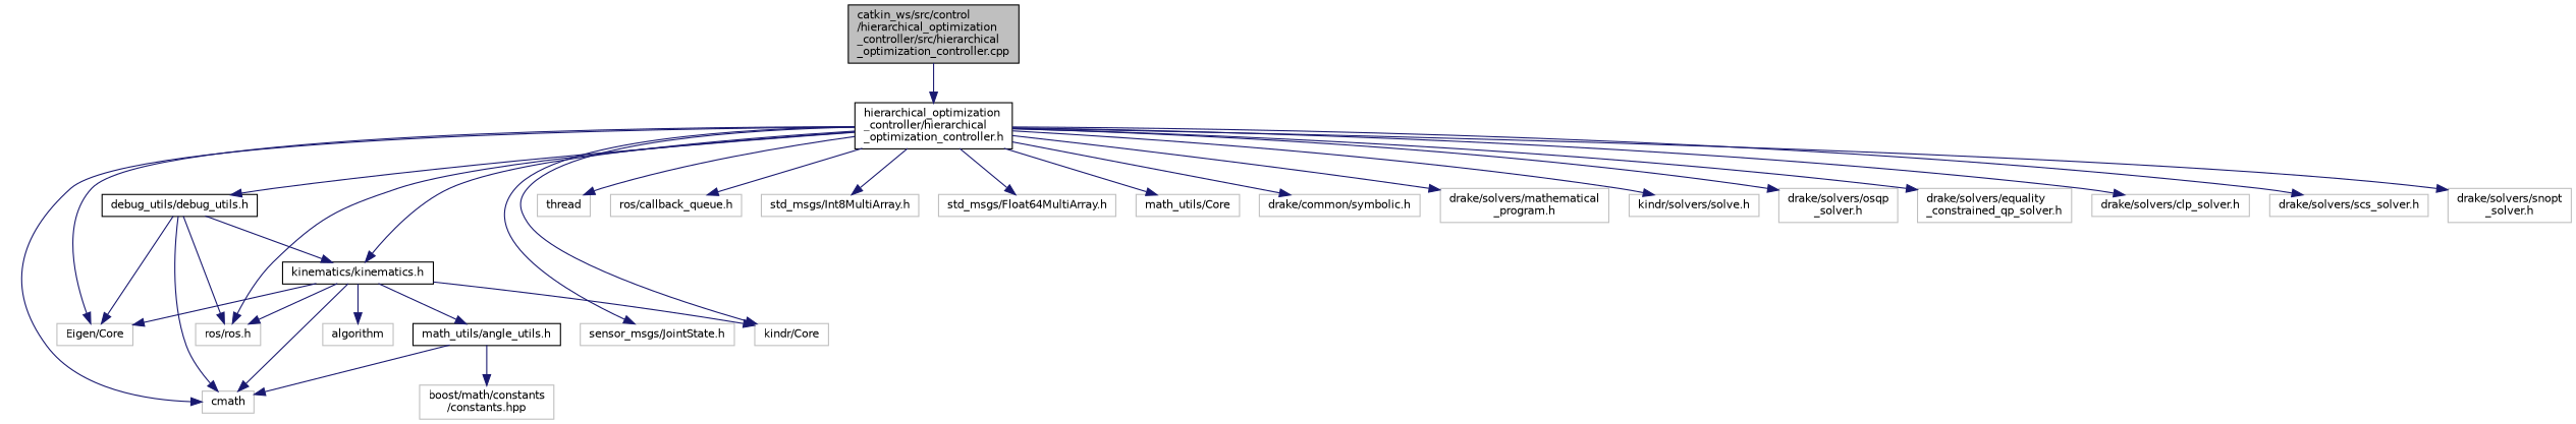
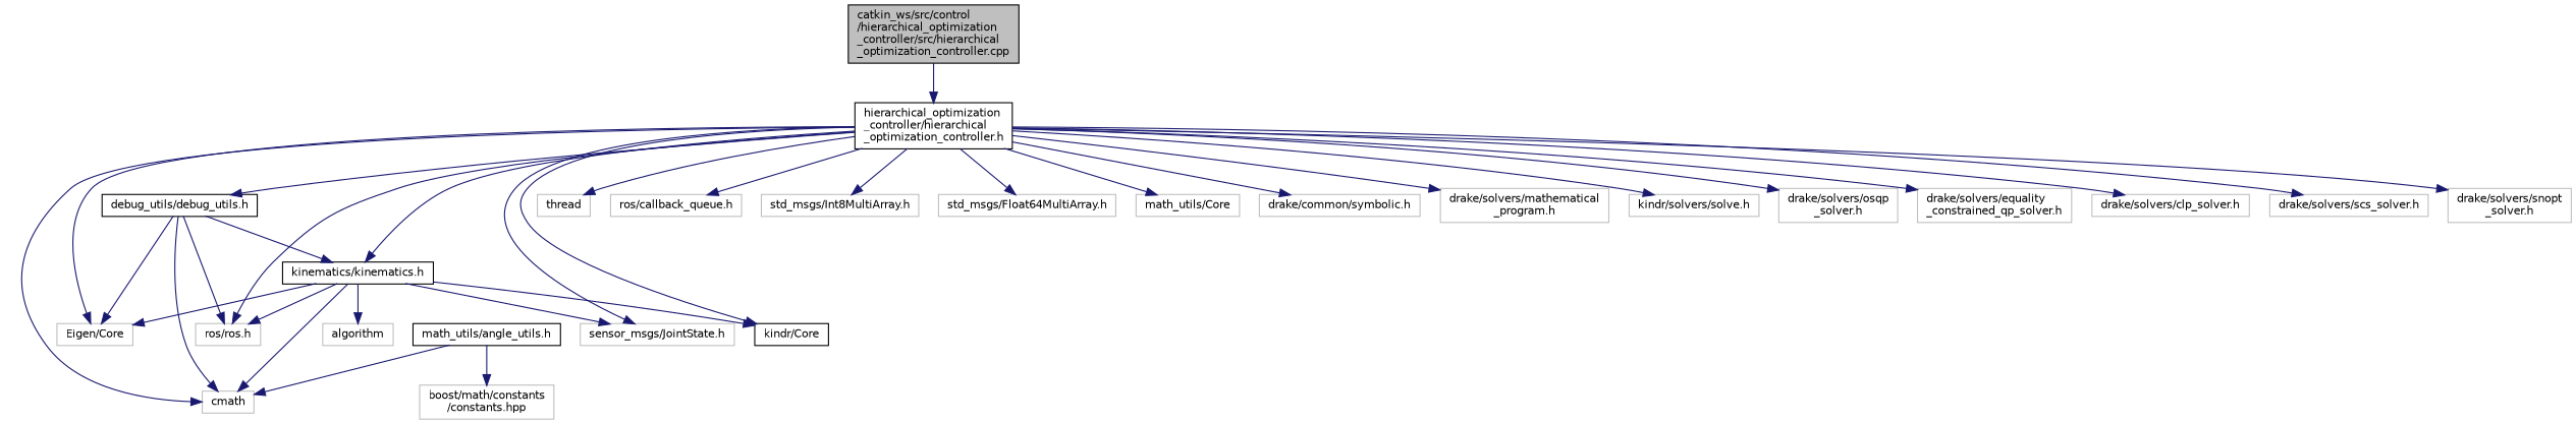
  digraph {
    node [color=grey75 fillcolor=white fontname=Helvetica fontsize=10 shape=record style=filled]
    edge [color=midnightblue fontname=Helvetica fontsize=10 labelfontname=Helvetica labelfontsize=10 style=solid]
    n1 [color=black fillcolor=grey75 fontcolor=black height=0.2 label="catkin_ws/src/control\l/hierarchical_optimization\l_controller/src/hierarchical\l_optimization_controller.cpp" width=0.4]
    n2 [color=black height=0.2 label="hierarchical_optimization\l_controller/hierarchical\l_optimization_controller.h" width=0.4]
    n3 [height=0.2 label=cmath width=0.4]
    n4 [height=0.2 label=thread width=0.4]
    n5 [height=0.2 label="ros/ros.h" width=0.4]
    n6 [height=0.2 label="ros/callback_queue.h" width=0.4]
    n7 [height=0.2 label="std_msgs/Int8MultiArray.h" width=0.4]
    n8 [height=0.2 label="std_msgs/Float64MultiArray.h" width=0.4]
    n9 [height=0.2 label="sensor_msgs/JointState.h" width=0.4]
    n10 [color=black height=0.2 label="kinematics/kinematics.h" width=0.4]
    n11 [height=0.2 label="Eigen/Core" width=0.4]
-   n12 [height=0.2 label="kindr/Core" width=0.4]
+   n12 [color=black height=0.2 label="kindr/Core" width=0.4]
    n13 [color=black height=0.2 label="debug_utils/debug_utils.h" width=0.4]
    n14 [height=0.2 label="math_utils/Core" width=0.4]
    n15 [height=0.2 label="drake/common/symbolic.h" width=0.4]
    n16 [height=0.2 label="drake/solvers/mathematical\l_program.h" width=0.4]
    n17 [height=0.2 label="kindr/solvers/solve.h" width=0.4]
    n18 [height=0.2 label="drake/solvers/osqp\l_solver.h" width=0.4]
    n19 [height=0.2 label="drake/solvers/equality\l_constrained_qp_solver.h" width=0.4]
    n20 [height=0.2 label="drake/solvers/clp_solver.h" width=0.4]
    n21 [height=0.2 label="drake/solvers/scs_solver.h" width=0.4]
    n22 [height=0.2 label="drake/solvers/snopt\l_solver.h" width=0.4]
    n23 [height=0.2 label=algorithm width=0.4]
    n24 [color=black height=0.2 label="math_utils/angle_utils.h" width=0.4]
    n25 [height=0.2 label="boost/math/constants\l/constants.hpp" width=0.4]
    n1 -> n2
    n2 -> n3
    n2 -> n4
    n2 -> n5
    n2 -> n6
    n2 -> n7
    n2 -> n8
    n2 -> n9
    n2 -> n10
    n2 -> n11
    n2 -> n12
    n2 -> n13
    n2 -> n14
    n2 -> n15
    n2 -> n16
    n2 -> n17
    n2 -> n18
    n2 -> n19
    n2 -> n20
    n2 -> n21
    n2 -> n22
    n10 -> n3
    n10 -> n5
    n10 -> n11
    n10 -> n12
    n10 -> n23
-   n10 -> n24
+   n10 -> n9
    n13 -> n3
    n13 -> n5
    n13 -> n10
    n13 -> n11
    n24 -> n3
    n24 -> n25
  }
